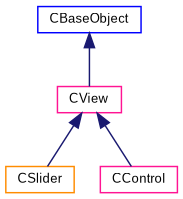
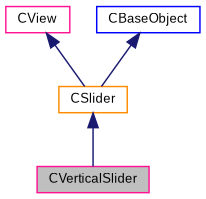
  digraph {
    node [color=deeppink fontname=Arial fontsize=9 shape=record]
    edge [color=midnightblue dir=back fontname=Arial fontsize=9 labelfontname=Arial labelfontsize=9 style=solid]
+   n1 [fillcolor=grey75 fontcolor=black height=0.2 label=CVerticalSlider style=filled width=0.4]
    n2 [color=darkorange height=0.2 label=CSlider width=0.4]
-   n3 [height=0.2 label=CControl width=0.4]
    n4 [height=0.2 label=CView width=0.4]
    n5 [color=blue height=0.2 label=CBaseObject width=0.4]
+   n2 -> n1
    n4 -> n2
-   n4 -> n3
-   n5 -> n4
+   n5 -> n2
  }
